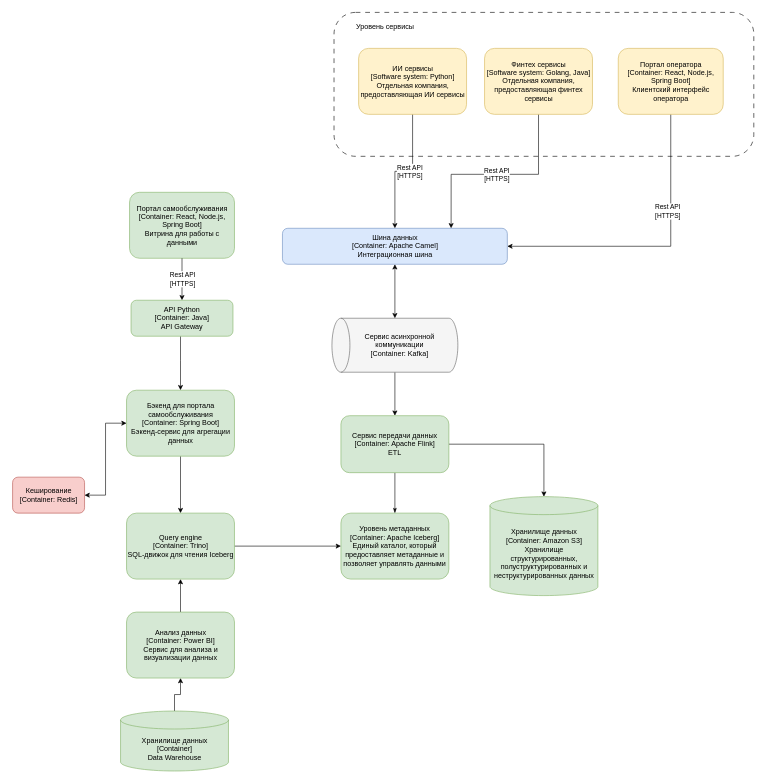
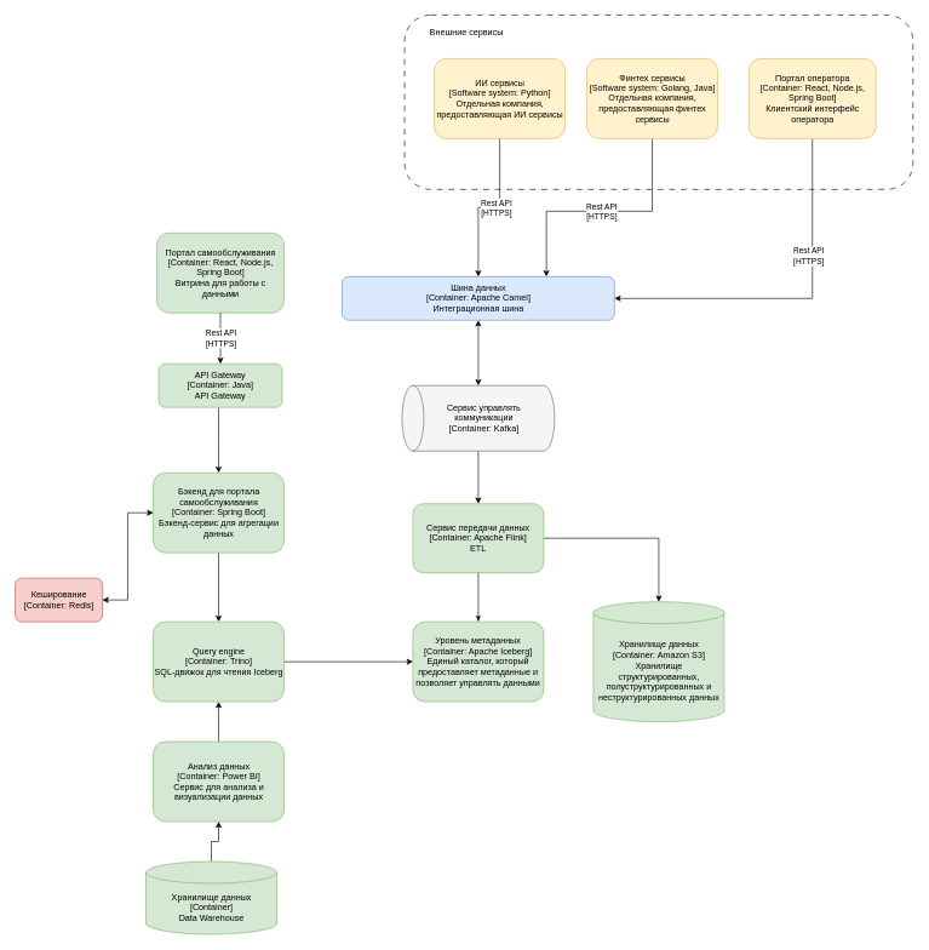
  <mxCell id="0" />
  <mxCell id="1" parent="0" />
  <mxCell id="2" value="" style="rounded=1;whiteSpace=wrap;html=1;dashed=1;dashPattern=8 8;fillColor=none;" vertex="1" parent="1"><mxGeometry x="556.5" y="20" width="700" height="240" as="geometry" /></mxCell>
  <mxCell id="3" style="edgeStyle=orthogonalEdgeStyle;rounded=0;orthogonalLoop=1;jettySize=auto;html=1;" edge="1" parent="1" source="4" target="14"><mxGeometry relative="1" as="geometry" /></mxCell>
  <mxCell id="4" value="Хранилище данных&lt;div&gt;[Container]&lt;/div&gt;&lt;div&gt;Data Warehouse&lt;/div&gt;" style="shape=cylinder3;whiteSpace=wrap;html=1;boundedLbl=1;backgroundOutline=1;size=15;fillColor=#d5e8d4;strokeColor=#82b366;" vertex="1" parent="1"><mxGeometry x="200.5" y="1185" width="180" height="100" as="geometry" /></mxCell>
  <mxCell id="5" value="Портал самообслуживания&lt;div&gt;[Container: React, Node.js, Spring Boot]&lt;/div&gt;&lt;div&gt;Витрина для работы с данными&lt;/div&gt;" style="rounded=1;whiteSpace=wrap;html=1;fillColor=#d5e8d4;strokeColor=#82b366;" vertex="1" parent="1"><mxGeometry x="215.5" y="320" width="175" height="110" as="geometry" /></mxCell>
  <mxCell id="6" style="edgeStyle=orthogonalEdgeStyle;rounded=0;orthogonalLoop=1;jettySize=auto;html=1;entryX=0.5;entryY=0;entryDx=0;entryDy=0;" edge="1" parent="1" source="8" target="12"><mxGeometry relative="1" as="geometry"><mxPoint x="759" y="210" as="targetPoint" /><Array as="points" /></mxGeometry></mxCell>
  <mxCell id="7" value="Rest API&lt;div&gt;[HTTPS]&lt;/div&gt;" style="edgeLabel;html=1;align=center;verticalAlign=middle;resizable=0;points=[];" vertex="1" connectable="0" parent="6"><mxGeometry x="-0.088" relative="1" as="geometry"><mxPoint as="offset" /></mxGeometry></mxCell>
  <mxCell id="8" value="ИИ сервисы&lt;div&gt;[Software system: Python]&lt;/div&gt;&lt;div&gt;Отдельная компания, предоставляющая ИИ сервисы&lt;/div&gt;" style="rounded=1;whiteSpace=wrap;html=1;fillColor=#fff2cc;strokeColor=#d6b656;" vertex="1" parent="1"><mxGeometry x="597.5" y="80" width="180" height="110" as="geometry" /></mxCell>
  <mxCell id="9" style="edgeStyle=orthogonalEdgeStyle;rounded=0;orthogonalLoop=1;jettySize=auto;html=1;entryX=0.75;entryY=0;entryDx=0;entryDy=0;exitX=0.5;exitY=1;exitDx=0;exitDy=0;" edge="1" parent="1" source="11" target="12"><mxGeometry relative="1" as="geometry"><mxPoint x="968.94" y="211.44" as="targetPoint" /><Array as="points"><mxPoint x="897" y="290" /><mxPoint x="752" y="290" /></Array></mxGeometry></mxCell>
  <mxCell id="10" value="Rest API&lt;div&gt;[HTTPS]&lt;/div&gt;" style="edgeLabel;html=1;align=center;verticalAlign=middle;resizable=0;points=[];" vertex="1" connectable="0" parent="9"><mxGeometry x="-0.095" y="-1" relative="1" as="geometry"><mxPoint x="-18" y="1" as="offset" /></mxGeometry></mxCell>
  <mxCell id="11" value="Финтех сервисы&lt;div&gt;[Software system: Golang, Java]&lt;/div&gt;&lt;div&gt;Отдельная компания, предоставляющая финтех сервисы&lt;/div&gt;" style="rounded=1;whiteSpace=wrap;html=1;fillColor=#fff2cc;strokeColor=#d6b656;" vertex="1" parent="1"><mxGeometry x="807.5" y="80" width="180" height="110" as="geometry" /></mxCell>
  <mxCell id="12" value="Шина данных&lt;div&gt;[Container: Apache Camel]&lt;/div&gt;&lt;div&gt;Интеграционная шина&lt;/div&gt;" style="rounded=1;whiteSpace=wrap;html=1;fillColor=#dae8fc;strokeColor=#6c8ebf;" vertex="1" parent="1"><mxGeometry x="470.5" y="380" width="375" height="60" as="geometry" /></mxCell>
  <mxCell id="13" style="edgeStyle=orthogonalEdgeStyle;rounded=0;orthogonalLoop=1;jettySize=auto;html=1;" edge="1" parent="1" source="14" target="37"><mxGeometry relative="1" as="geometry" /></mxCell>
  <mxCell id="14" value="Анализ данных&lt;div&gt;[Container: Power BI]&lt;/div&gt;&lt;div&gt;Сервис для анализа и визуализации данных&lt;/div&gt;" style="rounded=1;whiteSpace=wrap;html=1;fillColor=#d5e8d4;strokeColor=#82b366;" vertex="1" parent="1"><mxGeometry x="210.5" y="1020" width="180" height="110" as="geometry" /></mxCell>
  <mxCell id="15" style="edgeStyle=orthogonalEdgeStyle;rounded=0;orthogonalLoop=1;jettySize=auto;html=1;" edge="1" parent="1" source="5" target="21"><mxGeometry relative="1" as="geometry"><mxPoint x="395.5" y="460" as="targetPoint" /><Array as="points" /></mxGeometry></mxCell>
  <mxCell id="16" value="Rest API&lt;div&gt;[HTTPS]&lt;/div&gt;" style="edgeLabel;html=1;align=center;verticalAlign=middle;resizable=0;points=[];" vertex="1" connectable="0" parent="15"><mxGeometry x="-0.032" relative="1" as="geometry"><mxPoint as="offset" /></mxGeometry></mxCell>
  <mxCell id="17" style="edgeStyle=orthogonalEdgeStyle;rounded=0;orthogonalLoop=1;jettySize=auto;html=1;entryX=1;entryY=0.5;entryDx=0;entryDy=0;" edge="1" parent="1" source="19" target="12"><mxGeometry relative="1" as="geometry"><mxPoint x="1188.99" y="209.82" as="targetPoint" /><Array as="points"><mxPoint x="1118" y="410" /></Array></mxGeometry></mxCell>
  <mxCell id="18" value="Rest API&lt;div&gt;[HTTPS]&lt;/div&gt;" style="edgeLabel;html=1;align=center;verticalAlign=middle;resizable=0;points=[];" vertex="1" connectable="0" parent="17"><mxGeometry x="-0.079" y="-1" relative="1" as="geometry"><mxPoint x="1" y="-58" as="offset" /></mxGeometry></mxCell>
  <mxCell id="19" value="Портал оператора&lt;div&gt;[Container: React, Node.js, Spring Boot]&lt;/div&gt;&lt;div&gt;Клиентский интерфейс оператора&lt;/div&gt;" style="rounded=1;whiteSpace=wrap;html=1;fillColor=#fff2cc;strokeColor=#d6b656;" vertex="1" parent="1"><mxGeometry x="1030.5" y="80" width="175" height="110" as="geometry" /></mxCell>
  <mxCell id="20" style="edgeStyle=orthogonalEdgeStyle;rounded=0;orthogonalLoop=1;jettySize=auto;html=1;entryX=0.5;entryY=0;entryDx=0;entryDy=0;" edge="1" parent="1" source="21" target="35"><mxGeometry relative="1" as="geometry"><Array as="points"><mxPoint x="300.5" y="600" /><mxPoint x="300.5" y="600" /></Array></mxGeometry></mxCell>
- <mxCell id="21" value="API Python&lt;div&gt;[Container: Java]&lt;/div&gt;&lt;div&gt;API Gateway&lt;/div&gt;" style="rounded=1;whiteSpace=wrap;html=1;fillColor=#d5e8d4;strokeColor=#82b366;" vertex="1" parent="1"><mxGeometry x="218" y="500" width="170" height="60" as="geometry" /></mxCell>
+ <mxCell id="21" value="API Gateway&lt;div&gt;[Container: Java]&lt;/div&gt;&lt;div&gt;API Gateway&lt;/div&gt;" style="rounded=1;whiteSpace=wrap;html=1;fillColor=#d5e8d4;strokeColor=#82b366;" vertex="1" parent="1"><mxGeometry x="218" y="500" width="170" height="60" as="geometry" /></mxCell>
  <mxCell id="22" style="edgeStyle=orthogonalEdgeStyle;rounded=0;orthogonalLoop=1;jettySize=auto;html=1;startArrow=classic;startFill=1;" edge="1" parent="1" source="24" target="12"><mxGeometry relative="1" as="geometry" /></mxCell>
  <mxCell id="23" style="edgeStyle=orthogonalEdgeStyle;rounded=0;orthogonalLoop=1;jettySize=auto;html=1;" edge="1" parent="1" source="24" target="33"><mxGeometry relative="1" as="geometry" /></mxCell>
  <mxCell id="24" value="" style="shape=cylinder3;whiteSpace=wrap;html=1;boundedLbl=1;backgroundOutline=1;size=15;rotation=-90;fillColor=#f5f5f5;fontColor=#333333;strokeColor=#666666;" vertex="1" parent="1"><mxGeometry x="613" y="470" width="90" height="210" as="geometry" /></mxCell>
- <mxCell id="25" value="Сервис асинхронной коммуникации&lt;div&gt;[Container: Kafka]&lt;/div&gt;" style="text;html=1;align=center;verticalAlign=middle;whiteSpace=wrap;rounded=0;" vertex="1" parent="1"><mxGeometry x="600.5" y="560" width="130" height="30" as="geometry" /></mxCell>
+ <mxCell id="25" value="Сервис управлять коммуникации&lt;div&gt;[Container: Kafka]&lt;/div&gt;" style="text;html=1;align=center;verticalAlign=middle;whiteSpace=wrap;rounded=0;" vertex="1" parent="1"><mxGeometry x="600.5" y="560" width="130" height="30" as="geometry" /></mxCell>
  <mxCell id="26" style="edgeStyle=orthogonalEdgeStyle;rounded=0;orthogonalLoop=1;jettySize=auto;html=1;entryX=0;entryY=0.5;entryDx=0;entryDy=0;startArrow=classic;startFill=1;" edge="1" parent="1" source="27" target="35"><mxGeometry relative="1" as="geometry" /></mxCell>
  <mxCell id="27" value="Кеширование&lt;div&gt;[Container: Redis]&lt;/div&gt;" style="rounded=1;whiteSpace=wrap;html=1;fillColor=#f8cecc;strokeColor=#b85450;" vertex="1" parent="1"><mxGeometry x="20.5" y="795" width="120" height="60" as="geometry" /></mxCell>
  <mxCell id="28" value="Хранилище данных&lt;div&gt;[Container: Amazon S3]&lt;/div&gt;&lt;div&gt;Хранилище структурированных, полуструктурированных и неструктурированных данных&lt;/div&gt;" style="shape=cylinder3;whiteSpace=wrap;html=1;boundedLbl=1;backgroundOutline=1;size=15;fillColor=#d5e8d4;strokeColor=#82b366;" vertex="1" parent="1"><mxGeometry x="816.5" y="827.5" width="180" height="165" as="geometry" /></mxCell>
  <mxCell id="29" value="Уровень метаданных&lt;br&gt;&lt;div&gt;[Container: Apache Iceberg]&lt;/div&gt;&lt;div&gt;Единый каталог, который предоставляет метаданные и позволяет управлять данными&lt;/div&gt;" style="rounded=1;whiteSpace=wrap;html=1;fillColor=#d5e8d4;strokeColor=#82b366;" vertex="1" parent="1"><mxGeometry x="568" y="855" width="180" height="110" as="geometry" /></mxCell>
- <mxCell id="30" value="Уровень сервисы" style="text;html=1;align=center;verticalAlign=middle;whiteSpace=wrap;rounded=0;" vertex="1" parent="1"><mxGeometry x="576.5" y="30" width="130" height="30" as="geometry" /></mxCell>
+ <mxCell id="30" value="Внешние сервисы" style="text;html=1;align=center;verticalAlign=middle;whiteSpace=wrap;rounded=0;" vertex="1" parent="1"><mxGeometry x="576.5" y="30" width="130" height="30" as="geometry" /></mxCell>
  <mxCell id="31" style="edgeStyle=orthogonalEdgeStyle;rounded=0;orthogonalLoop=1;jettySize=auto;html=1;startArrow=classicThin;startFill=1;endArrow=none;endFill=0;" edge="1" parent="1" source="29" target="33"><mxGeometry relative="1" as="geometry"><mxPoint x="788" y="879.94" as="targetPoint" /><Array as="points" /></mxGeometry></mxCell>
  <mxCell id="32" style="edgeStyle=orthogonalEdgeStyle;rounded=0;orthogonalLoop=1;jettySize=auto;html=1;" edge="1" parent="1" source="33" target="28"><mxGeometry relative="1" as="geometry" /></mxCell>
  <mxCell id="33" value="Сервис передачи данных&lt;div&gt;[Container: Apache Flink]&lt;/div&gt;&lt;div&gt;ETL&lt;/div&gt;" style="rounded=1;whiteSpace=wrap;html=1;fillColor=#d5e8d4;strokeColor=#82b366;" vertex="1" parent="1"><mxGeometry x="568" y="692.5" width="180" height="95" as="geometry" /></mxCell>
  <mxCell id="34" style="edgeStyle=orthogonalEdgeStyle;rounded=0;orthogonalLoop=1;jettySize=auto;html=1;" edge="1" parent="1" source="35" target="37"><mxGeometry relative="1" as="geometry" /></mxCell>
  <mxCell id="35" value="Бэкенд для портала самообслуживания&lt;div&gt;[Container: Spring Boot]&lt;/div&gt;&lt;div&gt;Бэкенд-сервис для агрегации данных&lt;/div&gt;" style="rounded=1;whiteSpace=wrap;html=1;fillColor=#d5e8d4;strokeColor=#82b366;" vertex="1" parent="1"><mxGeometry x="210.5" y="650" width="180" height="110" as="geometry" /></mxCell>
  <mxCell id="36" style="edgeStyle=orthogonalEdgeStyle;rounded=0;orthogonalLoop=1;jettySize=auto;html=1;" edge="1" parent="1" source="37" target="29"><mxGeometry relative="1" as="geometry" /></mxCell>
  <mxCell id="37" value="&lt;div&gt;Query engine&lt;/div&gt;&lt;div&gt;[Container: Trino]&lt;/div&gt;&lt;div&gt;SQL-движок для чтения Iceberg&lt;/div&gt;" style="rounded=1;whiteSpace=wrap;html=1;fillColor=#d5e8d4;strokeColor=#82b366;" vertex="1" parent="1"><mxGeometry x="210.5" y="855" width="180" height="110" as="geometry" /></mxCell>
